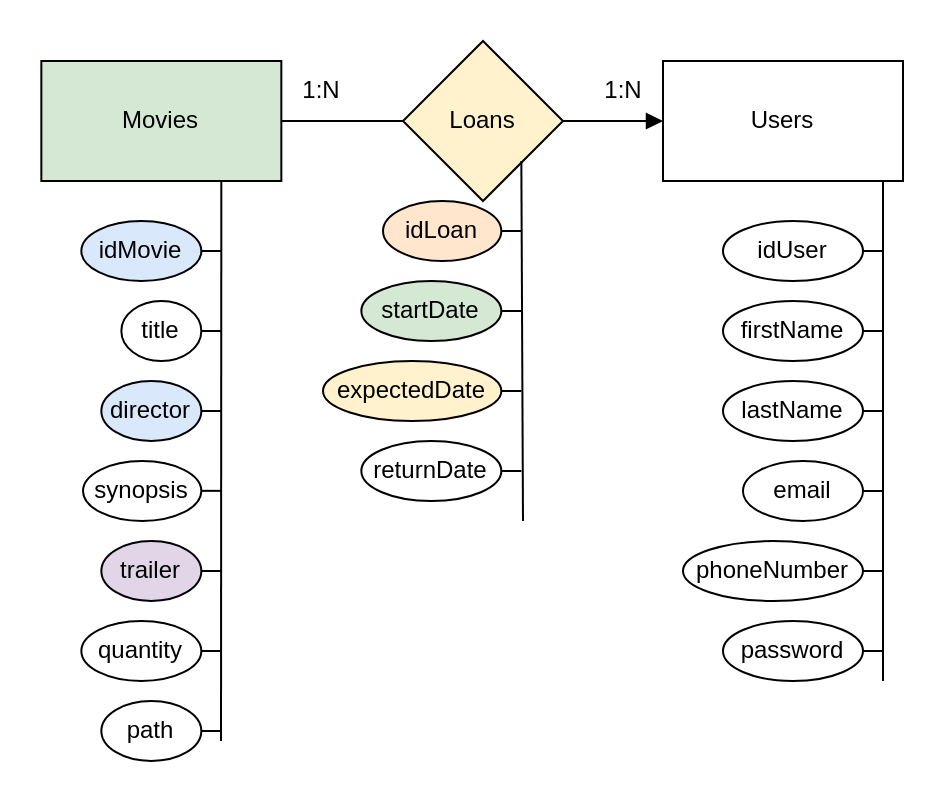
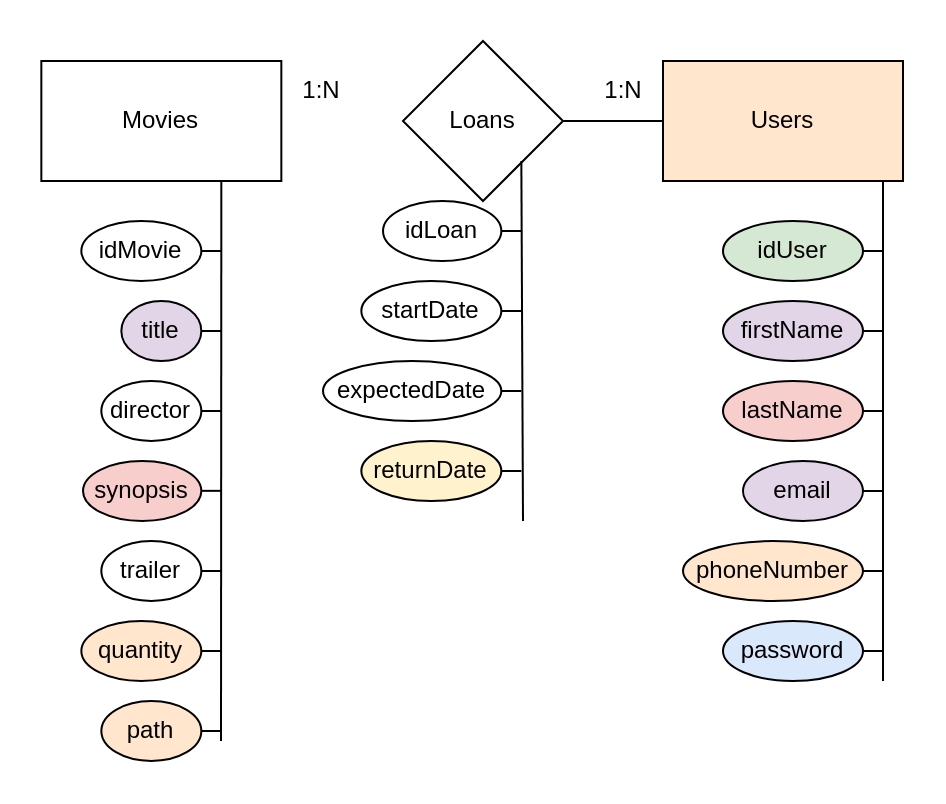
  <mxCell id="0" />
  <mxCell id="1" parent="0" />
- <mxCell id="2" value="Movies" style="rounded=0;whiteSpace=wrap;html=1;fillColor=#d5e8d4;" vertex="1" parent="1"><mxGeometry x="20.17" y="30" width="120" height="60" as="geometry" /></mxCell>
- <mxCell id="3" value="Loans" style="rhombus;whiteSpace=wrap;html=1;fillColor=#fff2cc;" vertex="1" parent="1"><mxGeometry x="201" y="20" width="80" height="80" as="geometry" /></mxCell>
- <mxCell id="4" value="Users" style="rounded=0;whiteSpace=wrap;html=1;" vertex="1" parent="1"><mxGeometry x="331" y="30" width="120" height="60" as="geometry" /></mxCell>
- <mxCell id="5" value="" style="endArrow=none;html=1;rounded=0;exitX=1;exitY=0.5;exitDx=0;exitDy=0;entryX=0;entryY=0.5;entryDx=0;entryDy=0;" edge="1" parent="1" source="2" target="3"><mxGeometry width="50" height="50" relative="1" as="geometry"><mxPoint x="211" y="150" as="sourcePoint" /><mxPoint x="261" y="100" as="targetPoint" /></mxGeometry></mxCell>
- <mxCell id="6" value="" style="endArrow=block;html=1;rounded=0;exitX=1;exitY=0.5;exitDx=0;exitDy=0;entryX=0;entryY=0.5;entryDx=0;entryDy=0;" edge="1" parent="1" source="3" target="4"><mxGeometry width="50" height="50" relative="1" as="geometry"><mxPoint x="121" y="70" as="sourcePoint" /><mxPoint x="211" y="70" as="targetPoint" /></mxGeometry></mxCell>
+ <mxCell id="2" value="Movies" style="rounded=0;whiteSpace=wrap;html=1;" vertex="1" parent="1"><mxGeometry x="20.17" y="30" width="120" height="60" as="geometry" /></mxCell>
+ <mxCell id="3" value="Loans" style="rhombus;whiteSpace=wrap;html=1;" vertex="1" parent="1"><mxGeometry x="201" y="20" width="80" height="80" as="geometry" /></mxCell>
+ <mxCell id="4" value="Users" style="rounded=0;whiteSpace=wrap;html=1;fillColor=#ffe6cc;" vertex="1" parent="1"><mxGeometry x="331" y="30" width="120" height="60" as="geometry" /></mxCell>
+ <mxCell id="6" value="" style="endArrow=none;html=1;rounded=0;exitX=1;exitY=0.5;exitDx=0;exitDy=0;entryX=0;entryY=0.5;entryDx=0;entryDy=0;" edge="1" parent="1" source="3" target="4"><mxGeometry width="50" height="50" relative="1" as="geometry"><mxPoint x="121" y="70" as="sourcePoint" /><mxPoint x="211" y="70" as="targetPoint" /></mxGeometry></mxCell>
  <mxCell id="7" value="1:N" style="text;html=1;align=center;verticalAlign=middle;resizable=0;points=[];autosize=1;strokeColor=none;fillColor=none;" vertex="1" parent="1"><mxGeometry x="140.17" y="30" width="40" height="30" as="geometry" /></mxCell>
  <mxCell id="8" value="1:N" style="text;html=1;align=center;verticalAlign=middle;resizable=0;points=[];autosize=1;strokeColor=none;fillColor=none;" vertex="1" parent="1"><mxGeometry x="291" y="30" width="40" height="30" as="geometry" /></mxCell>
  <mxCell id="9" value="" style="endArrow=none;html=1;rounded=0;entryX=0.75;entryY=1;entryDx=0;entryDy=0;" edge="1" parent="1" target="2"><mxGeometry width="50" height="50" relative="1" as="geometry"><mxPoint x="110" y="370" as="sourcePoint" /><mxPoint x="440.17" y="100" as="targetPoint" /></mxGeometry></mxCell>
- <mxCell id="10" value="&lt;span style=&quot;text-align: left;&quot;&gt;idMovie&lt;/span&gt;" style="ellipse;whiteSpace=wrap;html=1;fillColor=#dae8fc;" vertex="1" parent="1"><mxGeometry x="40.17" y="110" width="60" height="30" as="geometry" /></mxCell>
+ <mxCell id="10" value="&lt;span style=&quot;text-align: left;&quot;&gt;idMovie&lt;/span&gt;" style="ellipse;whiteSpace=wrap;html=1;" vertex="1" parent="1"><mxGeometry x="40.17" y="110" width="60" height="30" as="geometry" /></mxCell>
  <mxCell id="11" value="" style="endArrow=none;html=1;rounded=0;exitX=1;exitY=0.5;exitDx=0;exitDy=0;" edge="1" parent="1" source="10"><mxGeometry width="50" height="50" relative="1" as="geometry"><mxPoint x="230.17" y="140" as="sourcePoint" /><mxPoint x="110.17" y="125" as="targetPoint" /></mxGeometry></mxCell>
- <mxCell id="12" value="&lt;span style=&quot;text-align: left;&quot;&gt;title&lt;/span&gt;" style="ellipse;whiteSpace=wrap;html=1;" vertex="1" parent="1"><mxGeometry x="60.17" y="150" width="40" height="30" as="geometry" /></mxCell>
+ <mxCell id="12" value="&lt;span style=&quot;text-align: left;&quot;&gt;title&lt;/span&gt;" style="ellipse;whiteSpace=wrap;html=1;fillColor=#e1d5e7;" vertex="1" parent="1"><mxGeometry x="60.17" y="150" width="40" height="30" as="geometry" /></mxCell>
  <mxCell id="13" value="" style="endArrow=none;html=1;rounded=0;exitX=1;exitY=0.5;exitDx=0;exitDy=0;" edge="1" parent="1" source="12"><mxGeometry width="50" height="50" relative="1" as="geometry"><mxPoint x="230.17" y="180" as="sourcePoint" /><mxPoint x="110.17" y="165" as="targetPoint" /></mxGeometry></mxCell>
- <mxCell id="14" value="&lt;span style=&quot;text-align: left;&quot;&gt;director&lt;/span&gt;" style="ellipse;whiteSpace=wrap;html=1;fillColor=#dae8fc;" vertex="1" parent="1"><mxGeometry x="50.17" y="190" width="50" height="30" as="geometry" /></mxCell>
+ <mxCell id="14" value="&lt;span style=&quot;text-align: left;&quot;&gt;director&lt;/span&gt;" style="ellipse;whiteSpace=wrap;html=1;" vertex="1" parent="1"><mxGeometry x="50.17" y="190" width="50" height="30" as="geometry" /></mxCell>
  <mxCell id="15" value="" style="endArrow=none;html=1;rounded=0;exitX=1;exitY=0.5;exitDx=0;exitDy=0;" edge="1" parent="1" source="14"><mxGeometry width="50" height="50" relative="1" as="geometry"><mxPoint x="230.17" y="220" as="sourcePoint" /><mxPoint x="110.17" y="205" as="targetPoint" /></mxGeometry></mxCell>
- <mxCell id="16" value="&lt;span style=&quot;text-align: left;&quot;&gt;trailer&lt;/span&gt;" style="ellipse;whiteSpace=wrap;html=1;fillColor=#e1d5e7;" vertex="1" parent="1"><mxGeometry x="50.17" y="270" width="50" height="30" as="geometry" /></mxCell>
+ <mxCell id="16" value="&lt;span style=&quot;text-align: left;&quot;&gt;trailer&lt;/span&gt;" style="ellipse;whiteSpace=wrap;html=1;" vertex="1" parent="1"><mxGeometry x="50.17" y="270" width="50" height="30" as="geometry" /></mxCell>
  <mxCell id="17" value="" style="endArrow=none;html=1;rounded=0;exitX=1;exitY=0.5;exitDx=0;exitDy=0;" edge="1" parent="1" source="16"><mxGeometry width="50" height="50" relative="1" as="geometry"><mxPoint x="230.17" y="300" as="sourcePoint" /><mxPoint x="110.17" y="285" as="targetPoint" /></mxGeometry></mxCell>
- <mxCell id="18" value="&lt;span style=&quot;text-align: left;&quot;&gt;quantity&lt;/span&gt;" style="ellipse;whiteSpace=wrap;html=1;" vertex="1" parent="1"><mxGeometry x="40.17" y="310" width="60" height="30" as="geometry" /></mxCell>
+ <mxCell id="18" value="&lt;span style=&quot;text-align: left;&quot;&gt;quantity&lt;/span&gt;" style="ellipse;whiteSpace=wrap;html=1;fillColor=#ffe6cc;" vertex="1" parent="1"><mxGeometry x="40.17" y="310" width="60" height="30" as="geometry" /></mxCell>
  <mxCell id="19" value="" style="endArrow=none;html=1;rounded=0;exitX=1;exitY=0.5;exitDx=0;exitDy=0;" edge="1" parent="1" source="18"><mxGeometry width="50" height="50" relative="1" as="geometry"><mxPoint x="230.17" y="340" as="sourcePoint" /><mxPoint x="110.17" y="325" as="targetPoint" /></mxGeometry></mxCell>
- <mxCell id="20" value="&lt;span style=&quot;text-align: left;&quot;&gt;path&lt;/span&gt;" style="ellipse;whiteSpace=wrap;html=1;" vertex="1" parent="1"><mxGeometry x="50.17" y="350" width="50" height="30" as="geometry" /></mxCell>
+ <mxCell id="20" value="&lt;span style=&quot;text-align: left;&quot;&gt;path&lt;/span&gt;" style="ellipse;whiteSpace=wrap;html=1;fillColor=#ffe6cc;" vertex="1" parent="1"><mxGeometry x="50.17" y="350" width="50" height="30" as="geometry" /></mxCell>
  <mxCell id="21" value="" style="endArrow=none;html=1;rounded=0;exitX=1;exitY=0.5;exitDx=0;exitDy=0;" edge="1" parent="1" source="20"><mxGeometry width="50" height="50" relative="1" as="geometry"><mxPoint x="230.17" y="380" as="sourcePoint" /><mxPoint x="110.17" y="365" as="targetPoint" /></mxGeometry></mxCell>
  <mxCell id="22" value="" style="endArrow=none;html=1;rounded=0;entryX=0.75;entryY=1;entryDx=0;entryDy=0;" edge="1" parent="1"><mxGeometry width="50" height="50" relative="1" as="geometry"><mxPoint x="261" y="260" as="sourcePoint" /><mxPoint x="260.17" y="80" as="targetPoint" /></mxGeometry></mxCell>
- <mxCell id="23" value="&lt;span style=&quot;text-align: left;&quot;&gt;idLoan&lt;/span&gt;" style="ellipse;whiteSpace=wrap;html=1;fillColor=#ffe6cc;" vertex="1" parent="1"><mxGeometry x="191" y="100" width="59.17" height="30" as="geometry" /></mxCell>
+ <mxCell id="23" value="&lt;span style=&quot;text-align: left;&quot;&gt;idLoan&lt;/span&gt;" style="ellipse;whiteSpace=wrap;html=1;" vertex="1" parent="1"><mxGeometry x="191" y="100" width="59.17" height="30" as="geometry" /></mxCell>
  <mxCell id="24" value="" style="endArrow=none;html=1;rounded=0;exitX=1;exitY=0.5;exitDx=0;exitDy=0;" edge="1" parent="1" source="23"><mxGeometry width="50" height="50" relative="1" as="geometry"><mxPoint x="380.17" y="130" as="sourcePoint" /><mxPoint x="260.17" y="115" as="targetPoint" /></mxGeometry></mxCell>
- <mxCell id="25" value="&lt;span style=&quot;text-align: left;&quot;&gt;startDate&lt;/span&gt;" style="ellipse;whiteSpace=wrap;html=1;fillColor=#d5e8d4;" vertex="1" parent="1"><mxGeometry x="180.17" y="140" width="70" height="30" as="geometry" /></mxCell>
+ <mxCell id="25" value="&lt;span style=&quot;text-align: left;&quot;&gt;startDate&lt;/span&gt;" style="ellipse;whiteSpace=wrap;html=1;" vertex="1" parent="1"><mxGeometry x="180.17" y="140" width="70" height="30" as="geometry" /></mxCell>
  <mxCell id="26" value="" style="endArrow=none;html=1;rounded=0;exitX=1;exitY=0.5;exitDx=0;exitDy=0;" edge="1" parent="1" source="25"><mxGeometry width="50" height="50" relative="1" as="geometry"><mxPoint x="380.17" y="170" as="sourcePoint" /><mxPoint x="260.17" y="155" as="targetPoint" /></mxGeometry></mxCell>
- <mxCell id="27" value="&lt;span style=&quot;text-align: left;&quot;&gt;expectedDate&lt;/span&gt;" style="ellipse;whiteSpace=wrap;html=1;fillColor=#fff2cc;" vertex="1" parent="1"><mxGeometry x="161" y="180" width="89.17" height="30" as="geometry" /></mxCell>
+ <mxCell id="27" value="&lt;span style=&quot;text-align: left;&quot;&gt;expectedDate&lt;/span&gt;" style="ellipse;whiteSpace=wrap;html=1;" vertex="1" parent="1"><mxGeometry x="161" y="180" width="89.17" height="30" as="geometry" /></mxCell>
  <mxCell id="28" value="" style="endArrow=none;html=1;rounded=0;exitX=1;exitY=0.5;exitDx=0;exitDy=0;" edge="1" parent="1" source="27"><mxGeometry width="50" height="50" relative="1" as="geometry"><mxPoint x="380.17" y="210" as="sourcePoint" /><mxPoint x="260.17" y="195" as="targetPoint" /></mxGeometry></mxCell>
- <mxCell id="29" value="&lt;span style=&quot;text-align: left;&quot;&gt;returnDate&lt;/span&gt;" style="ellipse;whiteSpace=wrap;html=1;" vertex="1" parent="1"><mxGeometry x="180.17" y="220" width="70" height="30" as="geometry" /></mxCell>
+ <mxCell id="29" value="&lt;span style=&quot;text-align: left;&quot;&gt;returnDate&lt;/span&gt;" style="ellipse;whiteSpace=wrap;html=1;fillColor=#fff2cc;" vertex="1" parent="1"><mxGeometry x="180.17" y="220" width="70" height="30" as="geometry" /></mxCell>
  <mxCell id="30" value="" style="endArrow=none;html=1;rounded=0;exitX=1;exitY=0.5;exitDx=0;exitDy=0;" edge="1" parent="1" source="29"><mxGeometry width="50" height="50" relative="1" as="geometry"><mxPoint x="380.17" y="250" as="sourcePoint" /><mxPoint x="260.17" y="235" as="targetPoint" /></mxGeometry></mxCell>
  <mxCell id="31" value="" style="endArrow=none;html=1;rounded=0;entryX=0.75;entryY=1;entryDx=0;entryDy=0;" edge="1" parent="1"><mxGeometry width="50" height="50" relative="1" as="geometry"><mxPoint x="441" y="340" as="sourcePoint" /><mxPoint x="441" y="90" as="targetPoint" /></mxGeometry></mxCell>
- <mxCell id="32" value="&lt;span style=&quot;text-align: left;&quot;&gt;idUser&lt;/span&gt;" style="ellipse;whiteSpace=wrap;html=1;" vertex="1" parent="1"><mxGeometry x="361" y="110" width="70" height="30" as="geometry" /></mxCell>
+ <mxCell id="32" value="&lt;span style=&quot;text-align: left;&quot;&gt;idUser&lt;/span&gt;" style="ellipse;whiteSpace=wrap;html=1;fillColor=#d5e8d4;" vertex="1" parent="1"><mxGeometry x="361" y="110" width="70" height="30" as="geometry" /></mxCell>
  <mxCell id="33" value="" style="endArrow=none;html=1;rounded=0;exitX=1;exitY=0.5;exitDx=0;exitDy=0;" edge="1" parent="1" source="32"><mxGeometry width="50" height="50" relative="1" as="geometry"><mxPoint x="561" y="140" as="sourcePoint" /><mxPoint x="441" y="125" as="targetPoint" /></mxGeometry></mxCell>
- <mxCell id="34" value="&lt;span style=&quot;text-align: left;&quot;&gt;firstName&lt;/span&gt;" style="ellipse;whiteSpace=wrap;html=1;" vertex="1" parent="1"><mxGeometry x="361" y="150" width="70" height="30" as="geometry" /></mxCell>
+ <mxCell id="34" value="&lt;span style=&quot;text-align: left;&quot;&gt;firstName&lt;/span&gt;" style="ellipse;whiteSpace=wrap;html=1;fillColor=#e1d5e7;" vertex="1" parent="1"><mxGeometry x="361" y="150" width="70" height="30" as="geometry" /></mxCell>
  <mxCell id="35" value="" style="endArrow=none;html=1;rounded=0;exitX=1;exitY=0.5;exitDx=0;exitDy=0;" edge="1" parent="1" source="34"><mxGeometry width="50" height="50" relative="1" as="geometry"><mxPoint x="561" y="180" as="sourcePoint" /><mxPoint x="441" y="165" as="targetPoint" /></mxGeometry></mxCell>
- <mxCell id="36" value="&lt;span style=&quot;text-align: left;&quot;&gt;lastName&lt;/span&gt;" style="ellipse;whiteSpace=wrap;html=1;" vertex="1" parent="1"><mxGeometry x="361" y="190" width="70" height="30" as="geometry" /></mxCell>
+ <mxCell id="36" value="&lt;span style=&quot;text-align: left;&quot;&gt;lastName&lt;/span&gt;" style="ellipse;whiteSpace=wrap;html=1;fillColor=#f8cecc;" vertex="1" parent="1"><mxGeometry x="361" y="190" width="70" height="30" as="geometry" /></mxCell>
  <mxCell id="37" value="" style="endArrow=none;html=1;rounded=0;exitX=1;exitY=0.5;exitDx=0;exitDy=0;" edge="1" parent="1" source="36"><mxGeometry width="50" height="50" relative="1" as="geometry"><mxPoint x="561" y="220" as="sourcePoint" /><mxPoint x="441" y="205" as="targetPoint" /></mxGeometry></mxCell>
- <mxCell id="38" value="&lt;span style=&quot;text-align: left;&quot;&gt;email&lt;/span&gt;" style="ellipse;whiteSpace=wrap;html=1;" vertex="1" parent="1"><mxGeometry x="371" y="230" width="60" height="30" as="geometry" /></mxCell>
+ <mxCell id="38" value="&lt;span style=&quot;text-align: left;&quot;&gt;email&lt;/span&gt;" style="ellipse;whiteSpace=wrap;html=1;fillColor=#e1d5e7;" vertex="1" parent="1"><mxGeometry x="371" y="230" width="60" height="30" as="geometry" /></mxCell>
  <mxCell id="39" value="" style="endArrow=none;html=1;rounded=0;exitX=1;exitY=0.5;exitDx=0;exitDy=0;" edge="1" parent="1" source="38"><mxGeometry width="50" height="50" relative="1" as="geometry"><mxPoint x="561" y="260" as="sourcePoint" /><mxPoint x="441" y="245" as="targetPoint" /></mxGeometry></mxCell>
- <mxCell id="40" value="&lt;span style=&quot;text-align: left;&quot;&gt;phoneNumber&lt;/span&gt;" style="ellipse;whiteSpace=wrap;html=1;" vertex="1" parent="1"><mxGeometry x="341" y="270" width="90" height="30" as="geometry" /></mxCell>
+ <mxCell id="40" value="&lt;span style=&quot;text-align: left;&quot;&gt;phoneNumber&lt;/span&gt;" style="ellipse;whiteSpace=wrap;html=1;fillColor=#ffe6cc;" vertex="1" parent="1"><mxGeometry x="341" y="270" width="90" height="30" as="geometry" /></mxCell>
  <mxCell id="41" value="" style="endArrow=none;html=1;rounded=0;exitX=1;exitY=0.5;exitDx=0;exitDy=0;" edge="1" parent="1" source="40"><mxGeometry width="50" height="50" relative="1" as="geometry"><mxPoint x="561" y="300" as="sourcePoint" /><mxPoint x="441" y="285" as="targetPoint" /></mxGeometry></mxCell>
- <mxCell id="42" value="&lt;span style=&quot;text-align: left;&quot;&gt;password&lt;/span&gt;" style="ellipse;whiteSpace=wrap;html=1;" vertex="1" parent="1"><mxGeometry x="361" y="310" width="70" height="30" as="geometry" /></mxCell>
+ <mxCell id="42" value="&lt;span style=&quot;text-align: left;&quot;&gt;password&lt;/span&gt;" style="ellipse;whiteSpace=wrap;html=1;fillColor=#dae8fc;" vertex="1" parent="1"><mxGeometry x="361" y="310" width="70" height="30" as="geometry" /></mxCell>
  <mxCell id="43" value="" style="endArrow=none;html=1;rounded=0;exitX=1;exitY=0.5;exitDx=0;exitDy=0;" edge="1" parent="1" source="42"><mxGeometry width="50" height="50" relative="1" as="geometry"><mxPoint x="561" y="340" as="sourcePoint" /><mxPoint x="441" y="325" as="targetPoint" /></mxGeometry></mxCell>
- <mxCell id="44" value="&lt;span style=&quot;text-align: left;&quot;&gt;synopsis&lt;/span&gt;" style="ellipse;whiteSpace=wrap;html=1;" vertex="1" parent="1"><mxGeometry x="41" y="230" width="59.17" height="30" as="geometry" /></mxCell>
+ <mxCell id="44" value="&lt;span style=&quot;text-align: left;&quot;&gt;synopsis&lt;/span&gt;" style="ellipse;whiteSpace=wrap;html=1;fillColor=#f8cecc;" vertex="1" parent="1"><mxGeometry x="41" y="230" width="59.17" height="30" as="geometry" /></mxCell>
  <mxCell id="45" value="" style="endArrow=none;html=1;rounded=0;exitX=1;exitY=0.5;exitDx=0;exitDy=0;" edge="1" parent="1"><mxGeometry width="50" height="50" relative="1" as="geometry"><mxPoint x="100.17" y="244.92" as="sourcePoint" /><mxPoint x="110.34" y="244.92" as="targetPoint" /></mxGeometry></mxCell>
